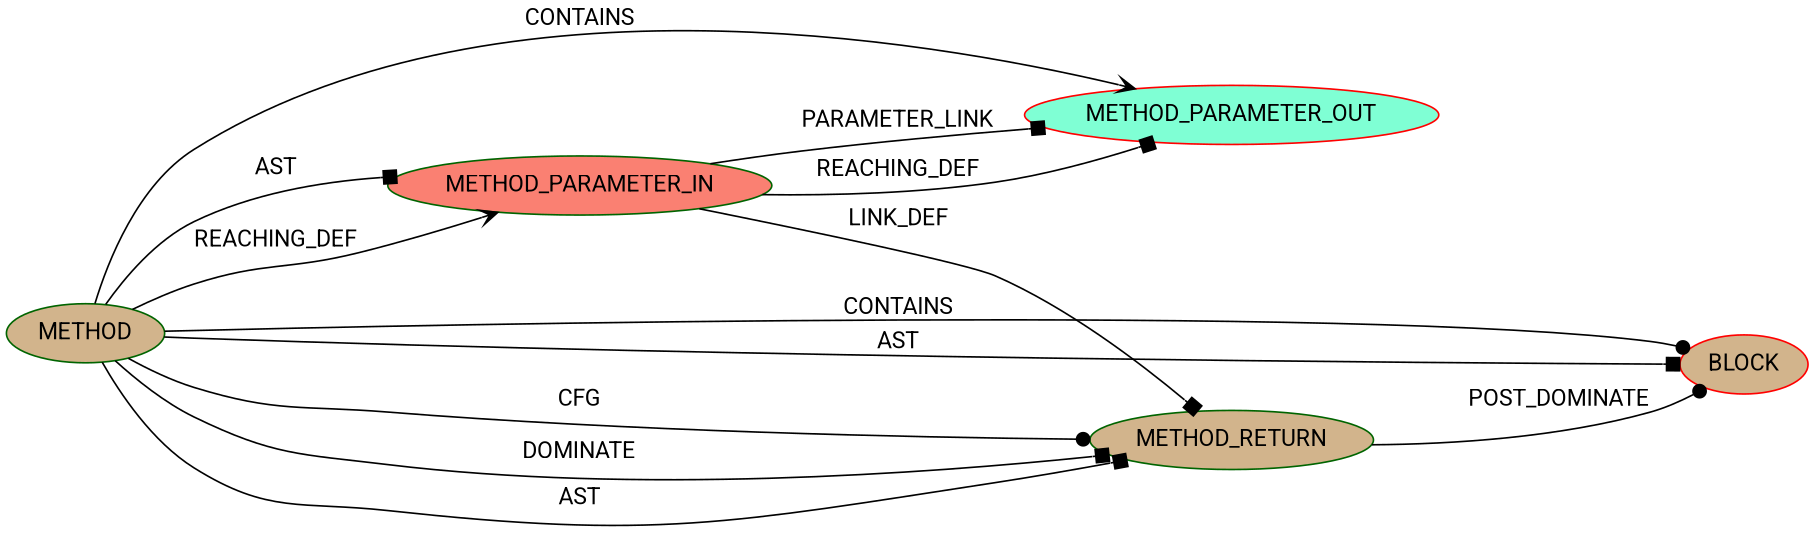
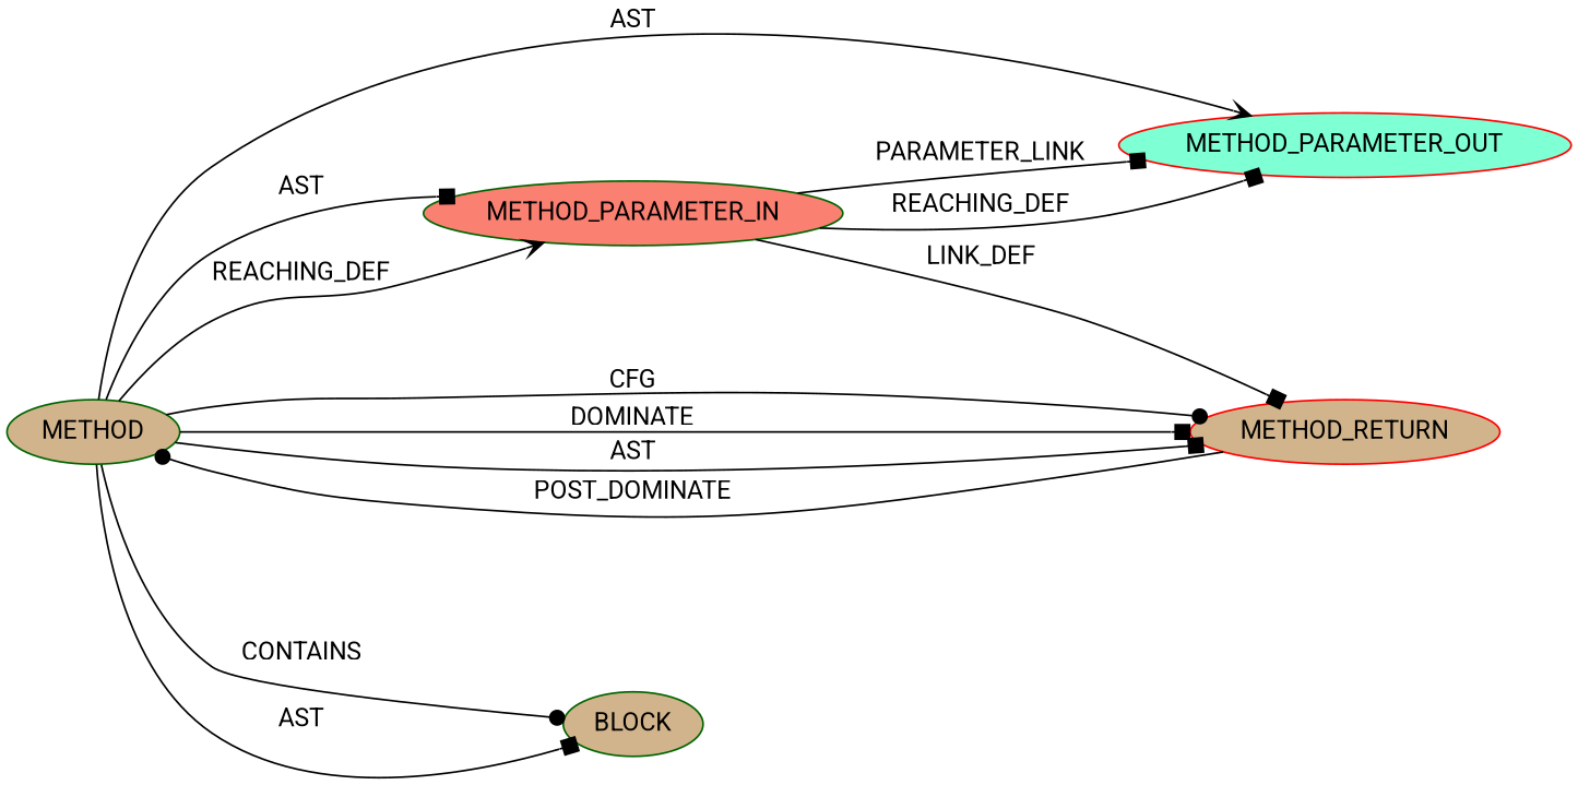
  digraph {
    fontname=Roboto
    rankdir=LR
    node [CODE=p1 EVALUATION_STRATEGY=BY_VALUE ORDER=1 TYPE_FULL_NAME=ANY color=darkgreen fillcolor=tan fontname=Roboto style=filled]
    edge [arrowhead=box fontname=Roboto]
    n1 [INDEX=1 IS_VARIADIC=false NAME=p1 color=red fillcolor=aquamarine label=METHOD_PARAMETER_OUT]
    n2 [AST_PARENT_FULL_NAME="<global>" AST_PARENT_TYPE=NAMESPACE_BLOCK CODE="<empty>" FILENAME="<empty>" FULL_NAME=BN_is_negative IS_EXTERNAL=true NAME=BN_is_negative ORDER=0 label=METHOD EVALUATION_STRATEGY="" TYPE_FULL_NAME=""]
-   n3 [CODE=RET ORDER=2 label=METHOD_RETURN]
-   n4 [ARGUMENT_INDEX=1 CODE="<empty>" color=red label=BLOCK EVALUATION_STRATEGY=""]
+   n3 [CODE=RET ORDER=2 color=red label=METHOD_RETURN]
+   n4 [ARGUMENT_INDEX=1 CODE="<empty>" label=BLOCK EVALUATION_STRATEGY=""]
    n5 [INDEX=1 IS_VARIADIC=false NAME=p1 fillcolor=salmon label=METHOD_PARAMETER_IN]
-   n2 -> n1 [arrowhead=vee label=CONTAINS]
+   n2 -> n1 [arrowhead=vee label=AST]
    n2 -> n3 [arrowhead=dot label=CFG]
    n2 -> n3 [label=DOMINATE]
    n2 -> n3 [label=AST]
    n2 -> n4 [arrowhead=dot label=CONTAINS]
    n2 -> n4 [label=AST]
    n2 -> n5 [label=AST]
    n2 -> n5 [arrowhead=vee label=REACHING_DEF]
-   n3 -> n4 [arrowhead=dot label=POST_DOMINATE]
+   n3 -> n2 [arrowhead=dot label=POST_DOMINATE]
    n5 -> n1 [label=PARAMETER_LINK]
    n5 -> n1 [VARIABLE=p1 label=REACHING_DEF]
    n5 -> n3 [VARIABLE=p1 label=LINK_DEF]
  }
